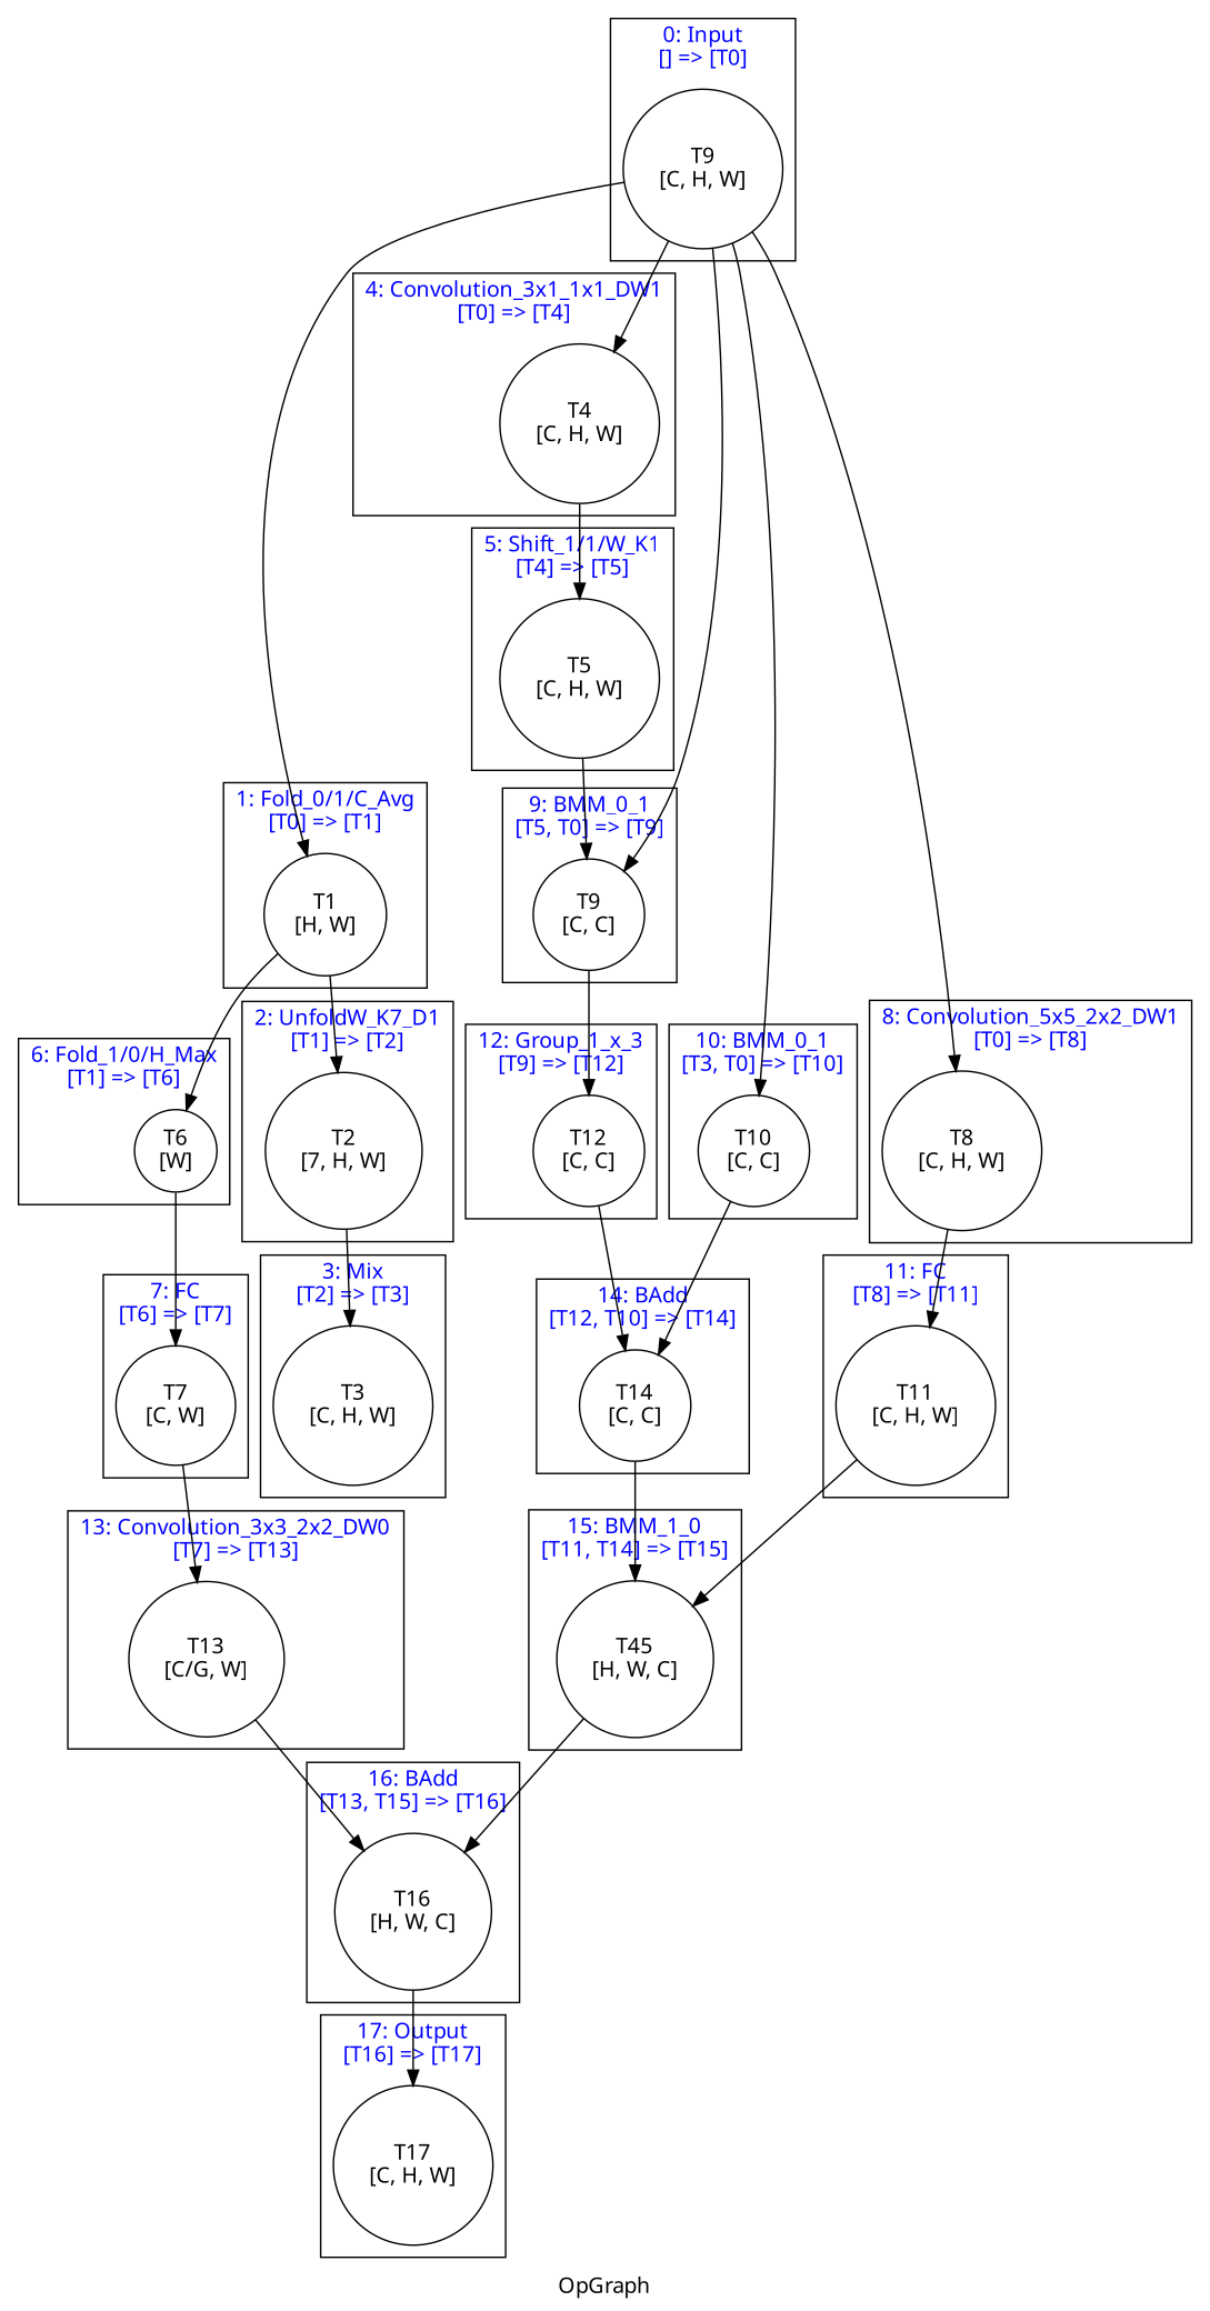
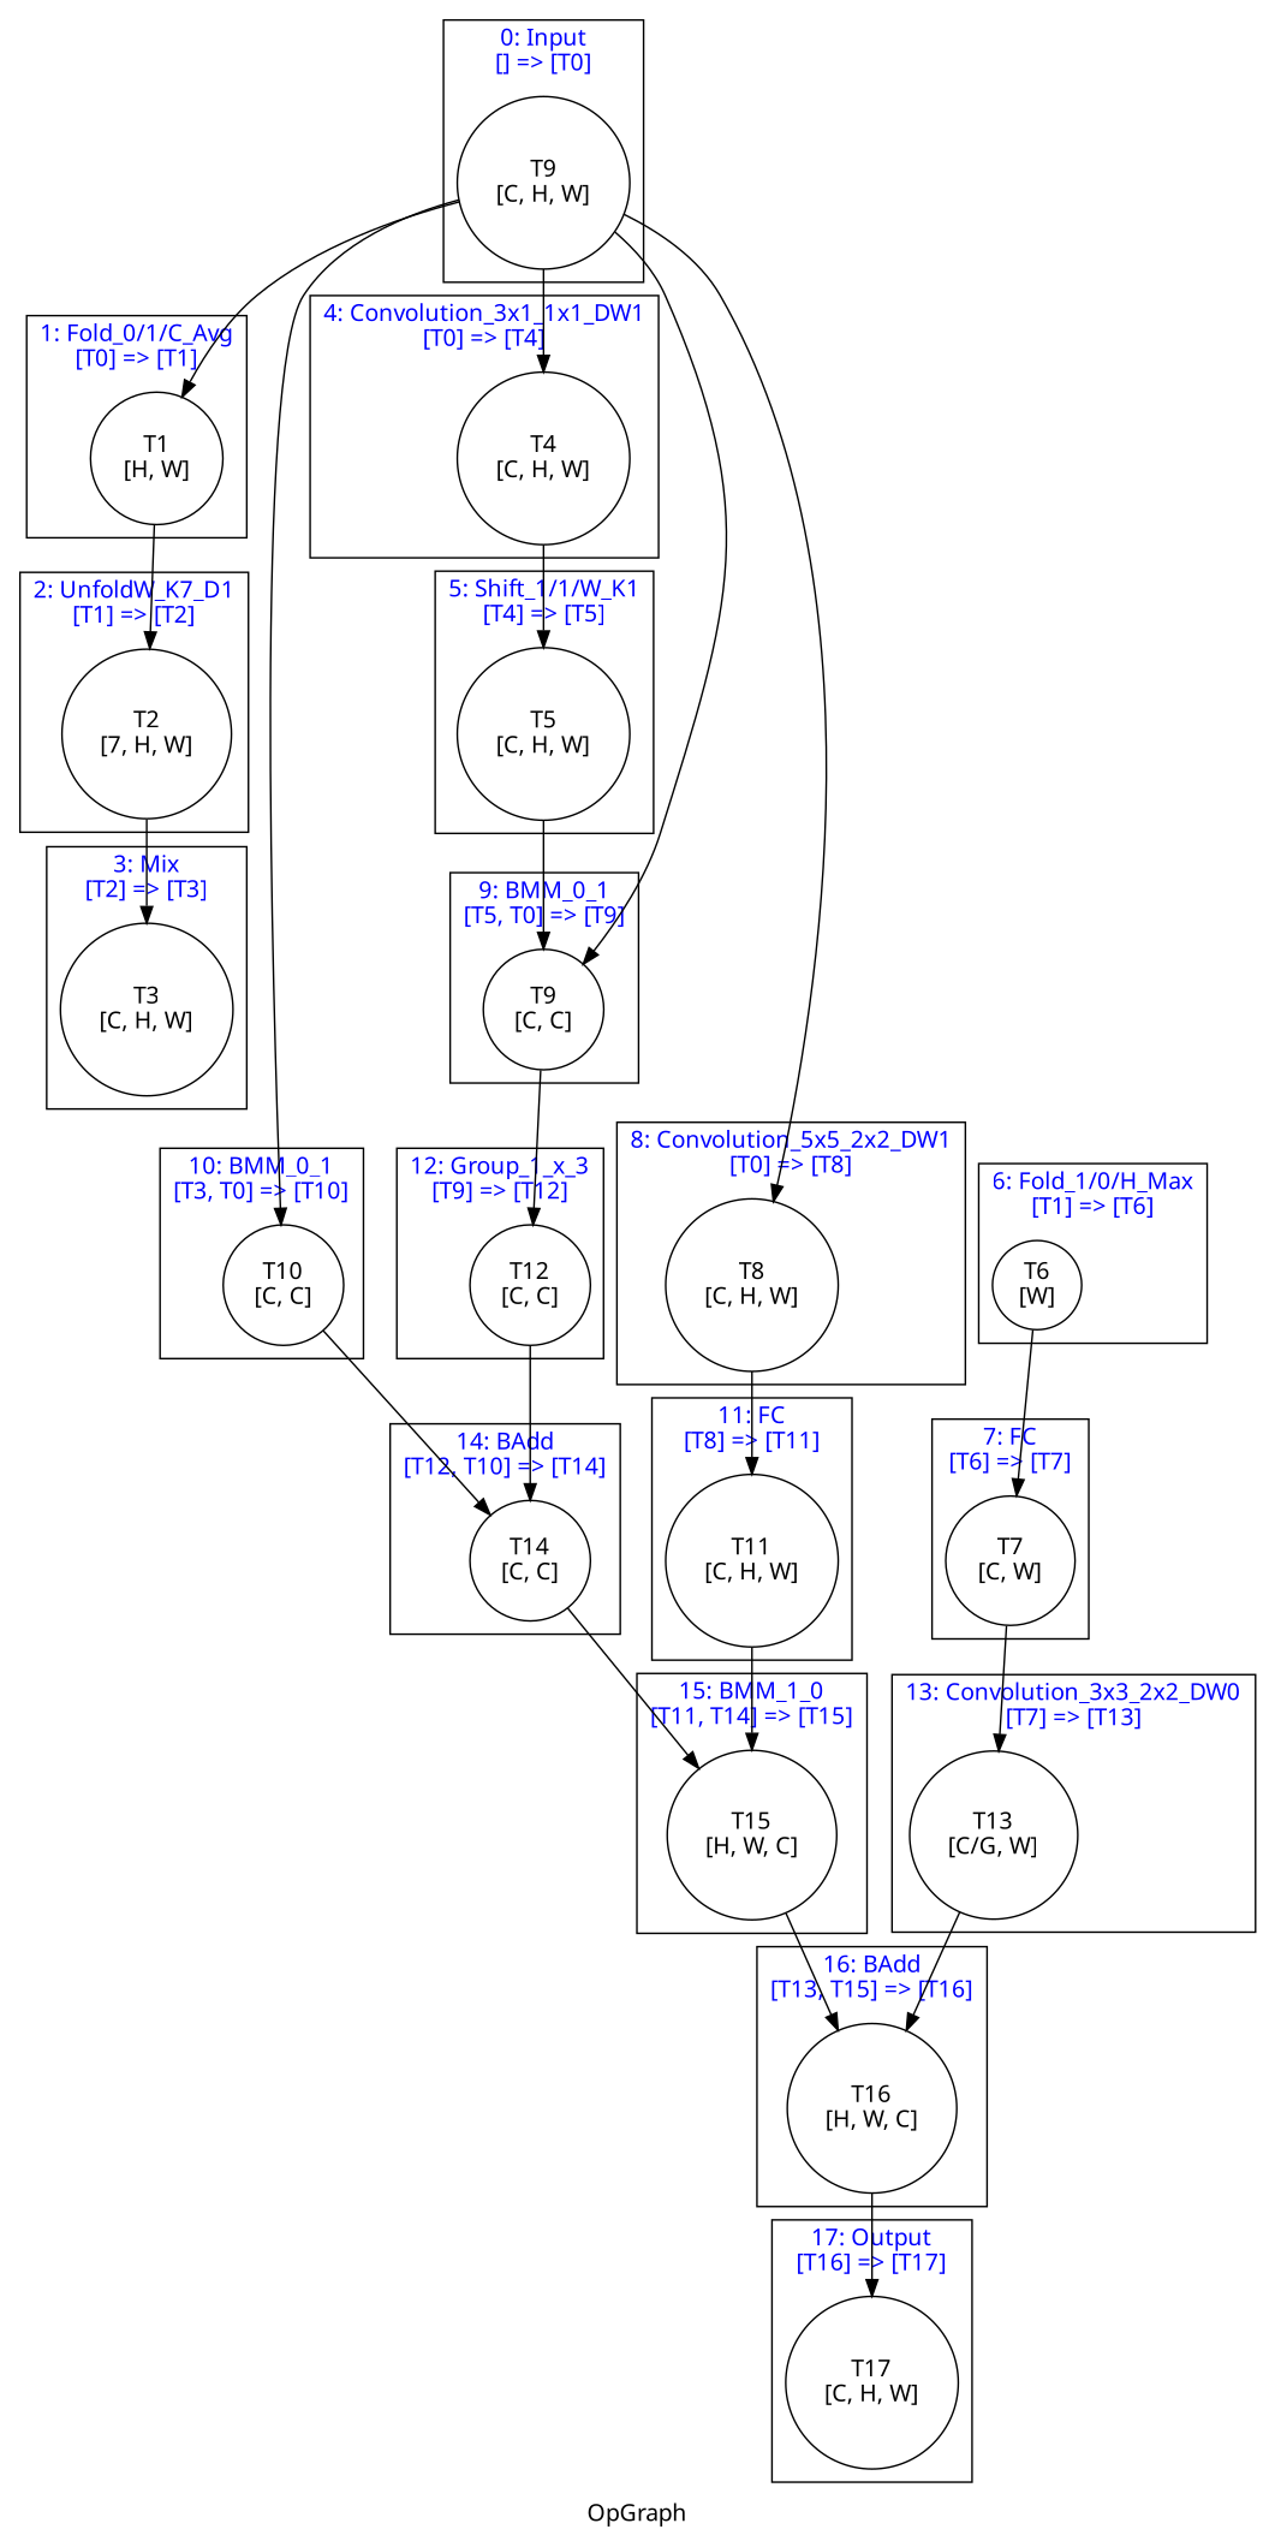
  digraph {
    fontname=Graphik
    label=OpGraph
    node [color=black fontname=Graphik shape=circle]
    n1 [label="T9\n[C, H, W]"]
    n2 [label="T1\n[H, W]"]
    n3 [label="T2\n[7, H, W]"]
    n4 [label="T3\n[C, H, W]"]
    n5 [label="T4\n[C, H, W]"]
    n6 [label="T5\n[C, H, W]"]
    n7 [label="T6\n[W]"]
    n8 [label="T7\n[C, W]"]
    n9 [label="T8\n[C, H, W]"]
    n10 [label="T9\n[C, C]"]
    n11 [label="T10\n[C, C]"]
    n12 [label="T11\n[C, H, W]"]
    n13 [label="T12\n[C, C]"]
    n14 [label="T13\n[C/G, W]"]
    n15 [label="T14\n[C, C]"]
-   n16 [label="T45\n[H, W, C]"]
+   n16 [label="T15\n[H, W, C]"]
    n17 [label="T16\n[H, W, C]"]
    n18 [label="T17\n[C, H, W]"]
    subgraph sub_1 {
      n1
      n2
      n3
      n4
      n5
      n6
      n7
      n8
      n9
      n10
      n11
      n12
      n13
      n14
      n15
      n16
      n17
      n18
    }
    subgraph cluster_2 {
      fontcolor=blue
      label="0: Input\n[] => [T0]"
      n1
    }
    subgraph cluster_3 {
      fontcolor=blue
      label="1: Fold_0/1/C_Avg\n[T0] => [T1]"
      n2
    }
    subgraph cluster_4 {
      fontcolor=blue
      label="2: UnfoldW_K7_D1\n[T1] => [T2]"
      n3
    }
    subgraph cluster_5 {
      fontcolor=blue
      label="3: Mix\n[T2] => [T3]"
      n4
    }
    subgraph cluster_6 {
      fontcolor=blue
      label="4: Convolution_3x1_1x1_DW1\n[T0] => [T4]"
      n5
    }
    subgraph cluster_7 {
      fontcolor=blue
      label="5: Shift_1/1/W_K1\n[T4] => [T5]"
      n6
    }
    subgraph cluster_8 {
      fontcolor=blue
      label="6: Fold_1/0/H_Max\n[T1] => [T6]"
      n7
    }
    subgraph cluster_9 {
      fontcolor=blue
      label="7: FC\n[T6] => [T7]"
      n8
    }
    subgraph cluster_10 {
      fontcolor=blue
      label="8: Convolution_5x5_2x2_DW1\n[T0] => [T8]"
      n9
    }
    subgraph cluster_11 {
      fontcolor=blue
      label="9: BMM_0_1\n[T5, T0] => [T9]"
      n10
    }
    subgraph cluster_12 {
      fontcolor=blue
      label="10: BMM_0_1\n[T3, T0] => [T10]"
      n11
    }
    subgraph cluster_13 {
      fontcolor=blue
      label="11: FC\n[T8] => [T11]"
      n12
    }
    subgraph cluster_14 {
      fontcolor=blue
      label="12: Group_1_x_3\n[T9] => [T12]"
      n13
    }
    subgraph cluster_15 {
      fontcolor=blue
      label="13: Convolution_3x3_2x2_DW0\n[T7] => [T13]"
      n14
    }
    subgraph cluster_16 {
      fontcolor=blue
      label="14: BAdd\n[T12, T10] => [T14]"
      n15
    }
    subgraph cluster_17 {
      fontcolor=blue
      label="15: BMM_1_0\n[T11, T14] => [T15]"
      n16
    }
    subgraph cluster_18 {
      fontcolor=blue
      label="16: BAdd\n[T13, T15] => [T16]"
      n17
    }
    subgraph cluster_19 {
      fontcolor=blue
      label="17: Output\n[T16] => [T17]"
      n18
    }
    n1 -> n2
    n1 -> n5
    n1 -> n9
    n1 -> n10
    n1 -> n11
    n2 -> n3
-   n2 -> n7
    n3 -> n4
    n5 -> n6
    n6 -> n10
    n7 -> n8
    n8 -> n14
    n9 -> n12
    n10 -> n13
    n11 -> n15
    n12 -> n16
    n13 -> n15
    n14 -> n17
    n15 -> n16
    n16 -> n17
    n17 -> n18
  }
